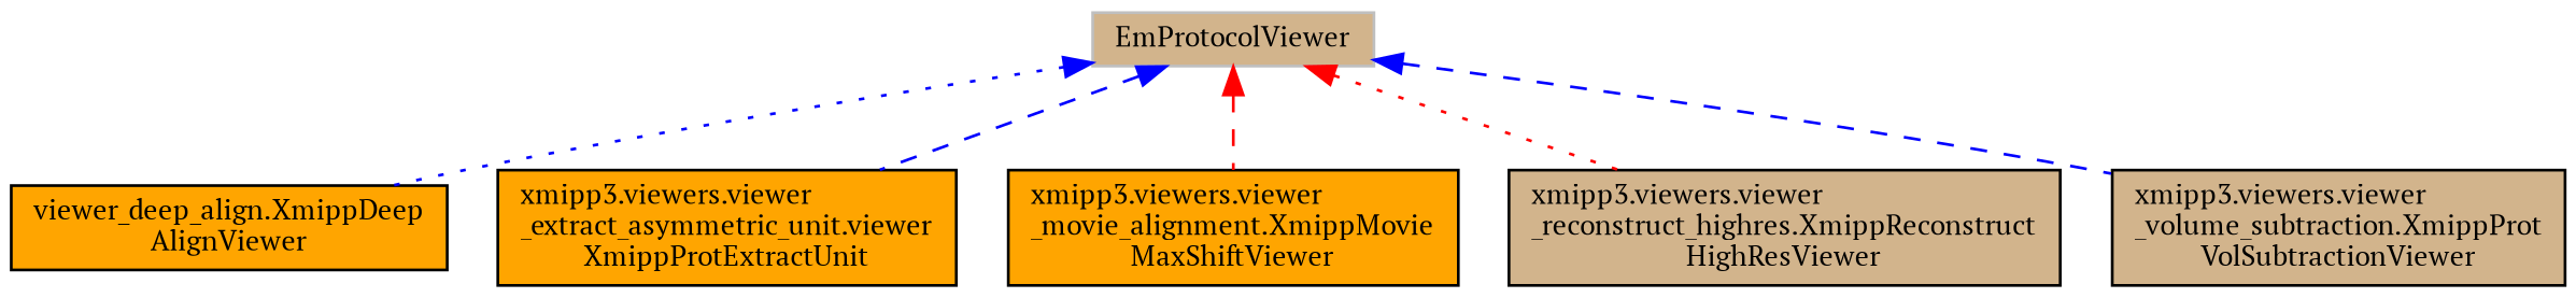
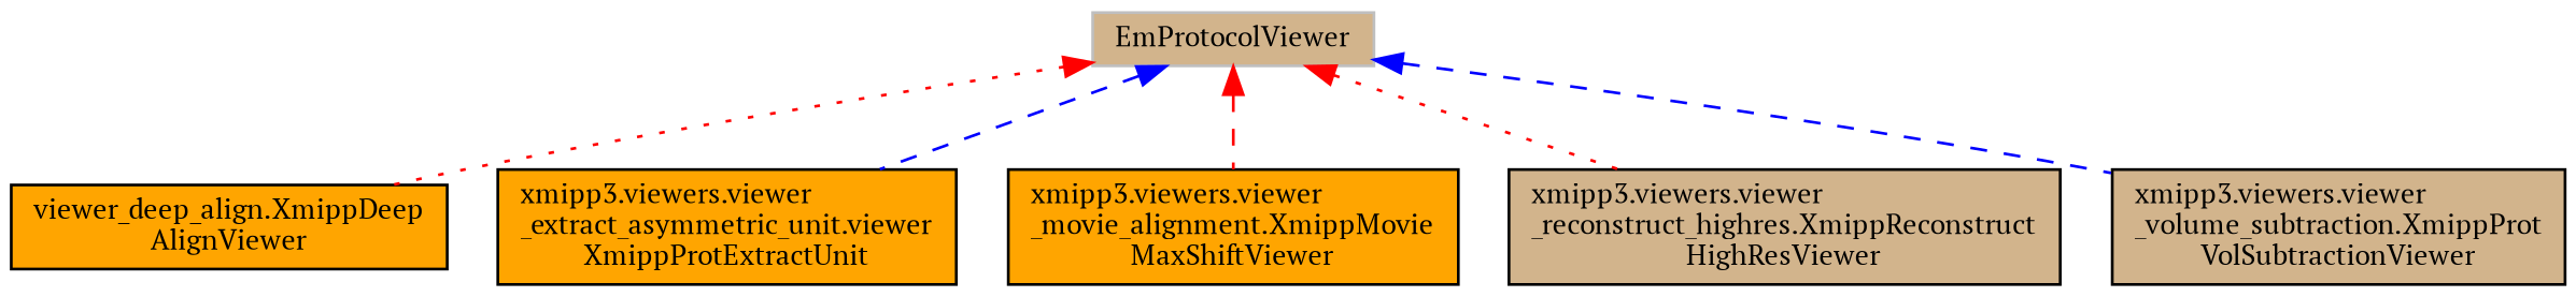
  digraph {
    rankdir=TB
    fontname="PT Serif"
    node [color=black fillcolor=tan fontname="PT Serif" fontsize=10 shape=record style=filled]
    edge [color=blue dir=back fontname="PT Serif" fontsize=10 labelfontname=Helvetica labelfontsize=10 style=dashed]
    n1 [color=grey75 height=0.2 label=EmProtocolViewer width=0.4]
    n2 [fillcolor=orange height=0.2 label="viewer_deep_align.XmippDeep\lAlignViewer" width=0.4]
    n3 [fillcolor=orange height=0.2 label="xmipp3.viewers.viewer\l_extract_asymmetric_unit.viewer\lXmippProtExtractUnit" width=0.4]
    n4 [fillcolor=orange height=0.2 label="xmipp3.viewers.viewer\l_movie_alignment.XmippMovie\lMaxShiftViewer" width=0.4]
    n5 [height=0.2 label="xmipp3.viewers.viewer\l_reconstruct_highres.XmippReconstruct\lHighResViewer" width=0.4]
    n6 [height=0.2 label="xmipp3.viewers.viewer\l_volume_subtraction.XmippProt\lVolSubtractionViewer" width=0.4]
-   n1 -> n2 [style=dotted]
+   n1 -> n2 [color=red style=dotted]
    n1 -> n3
    n1 -> n4 [color=red]
    n1 -> n5 [color=red style=dotted]
    n1 -> n6
  }
